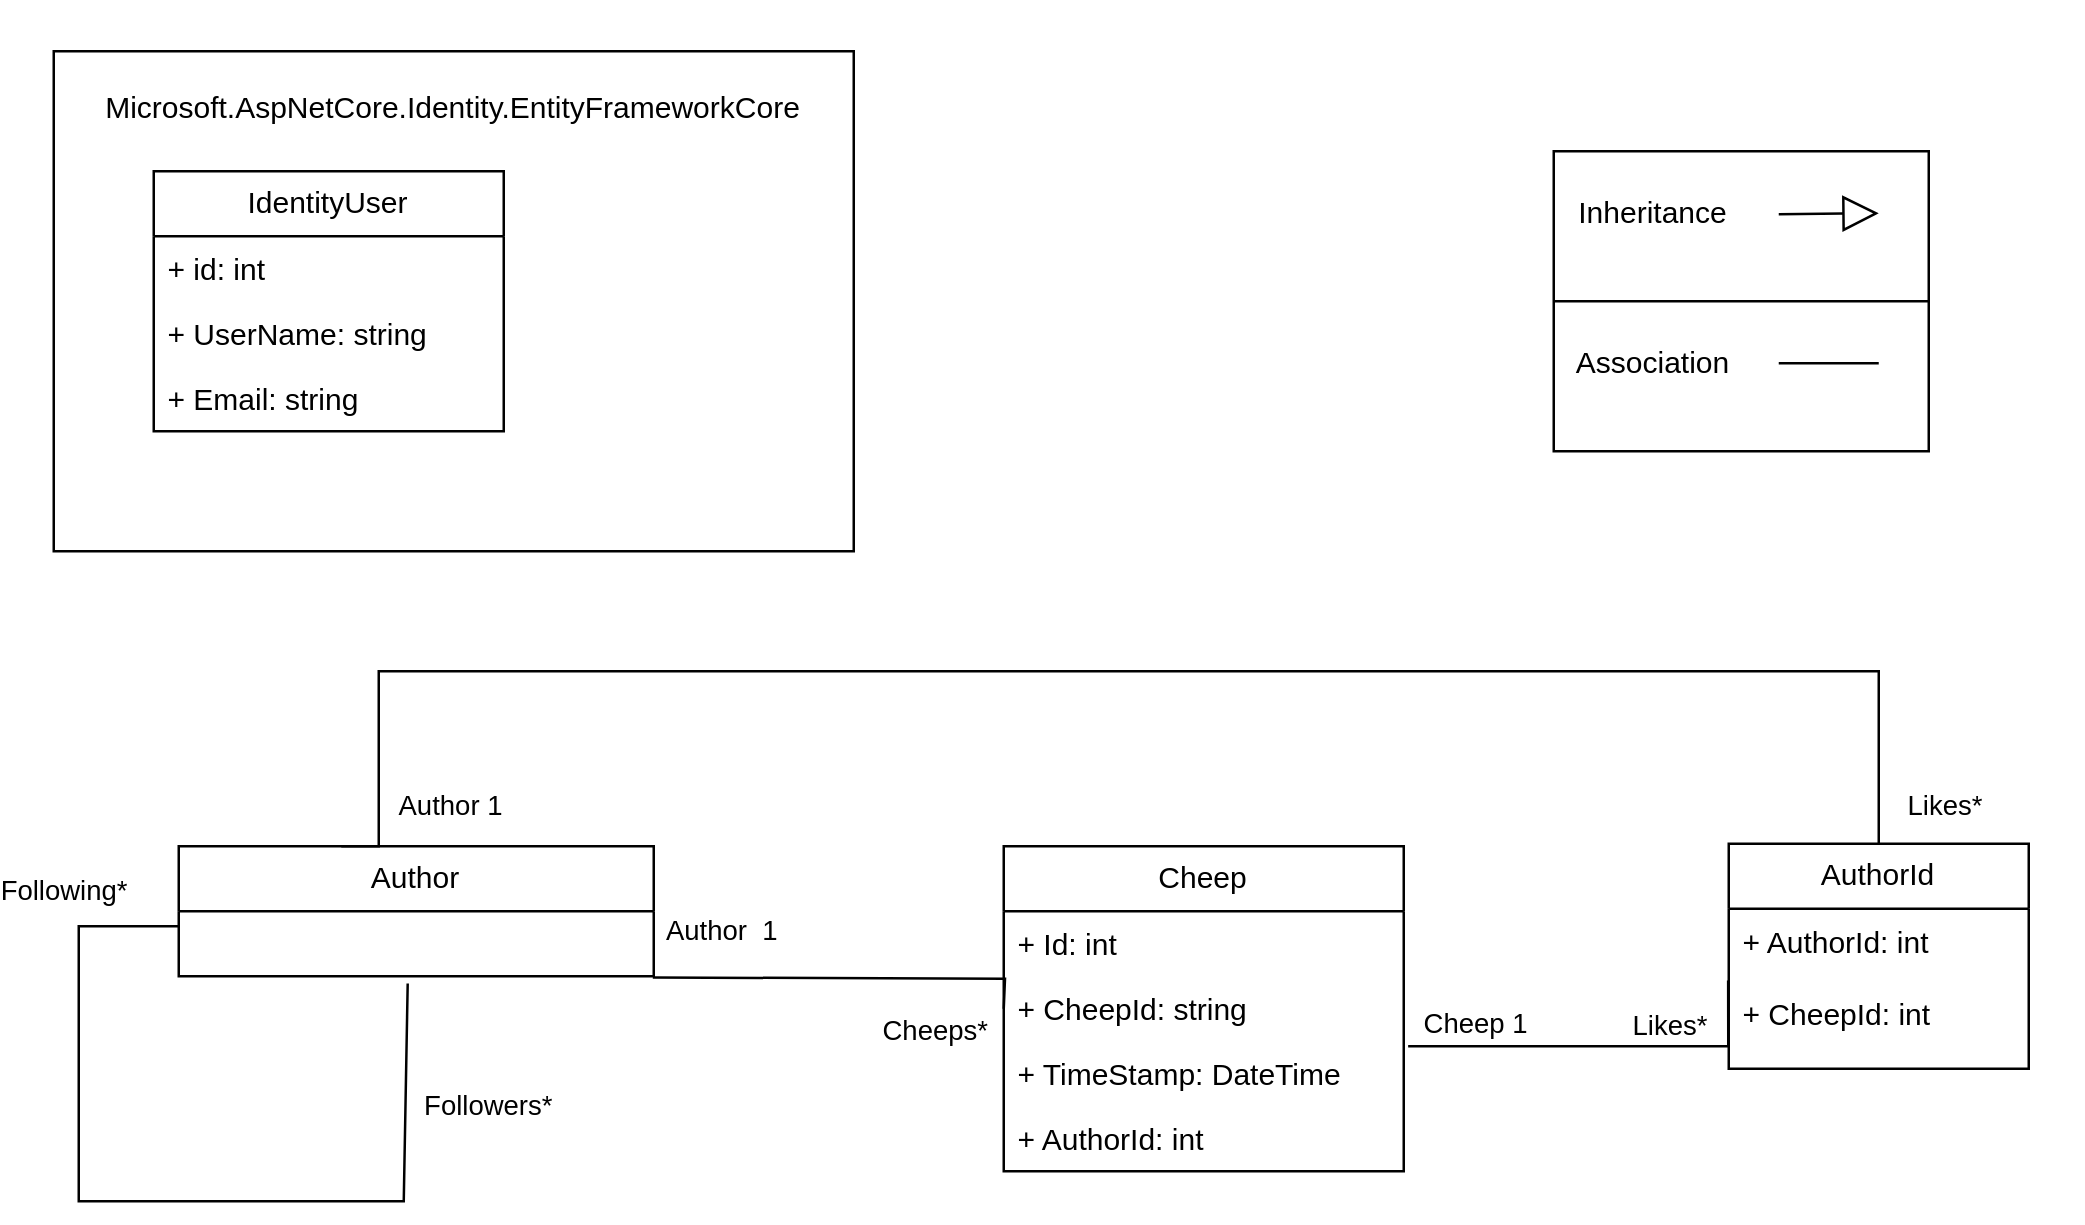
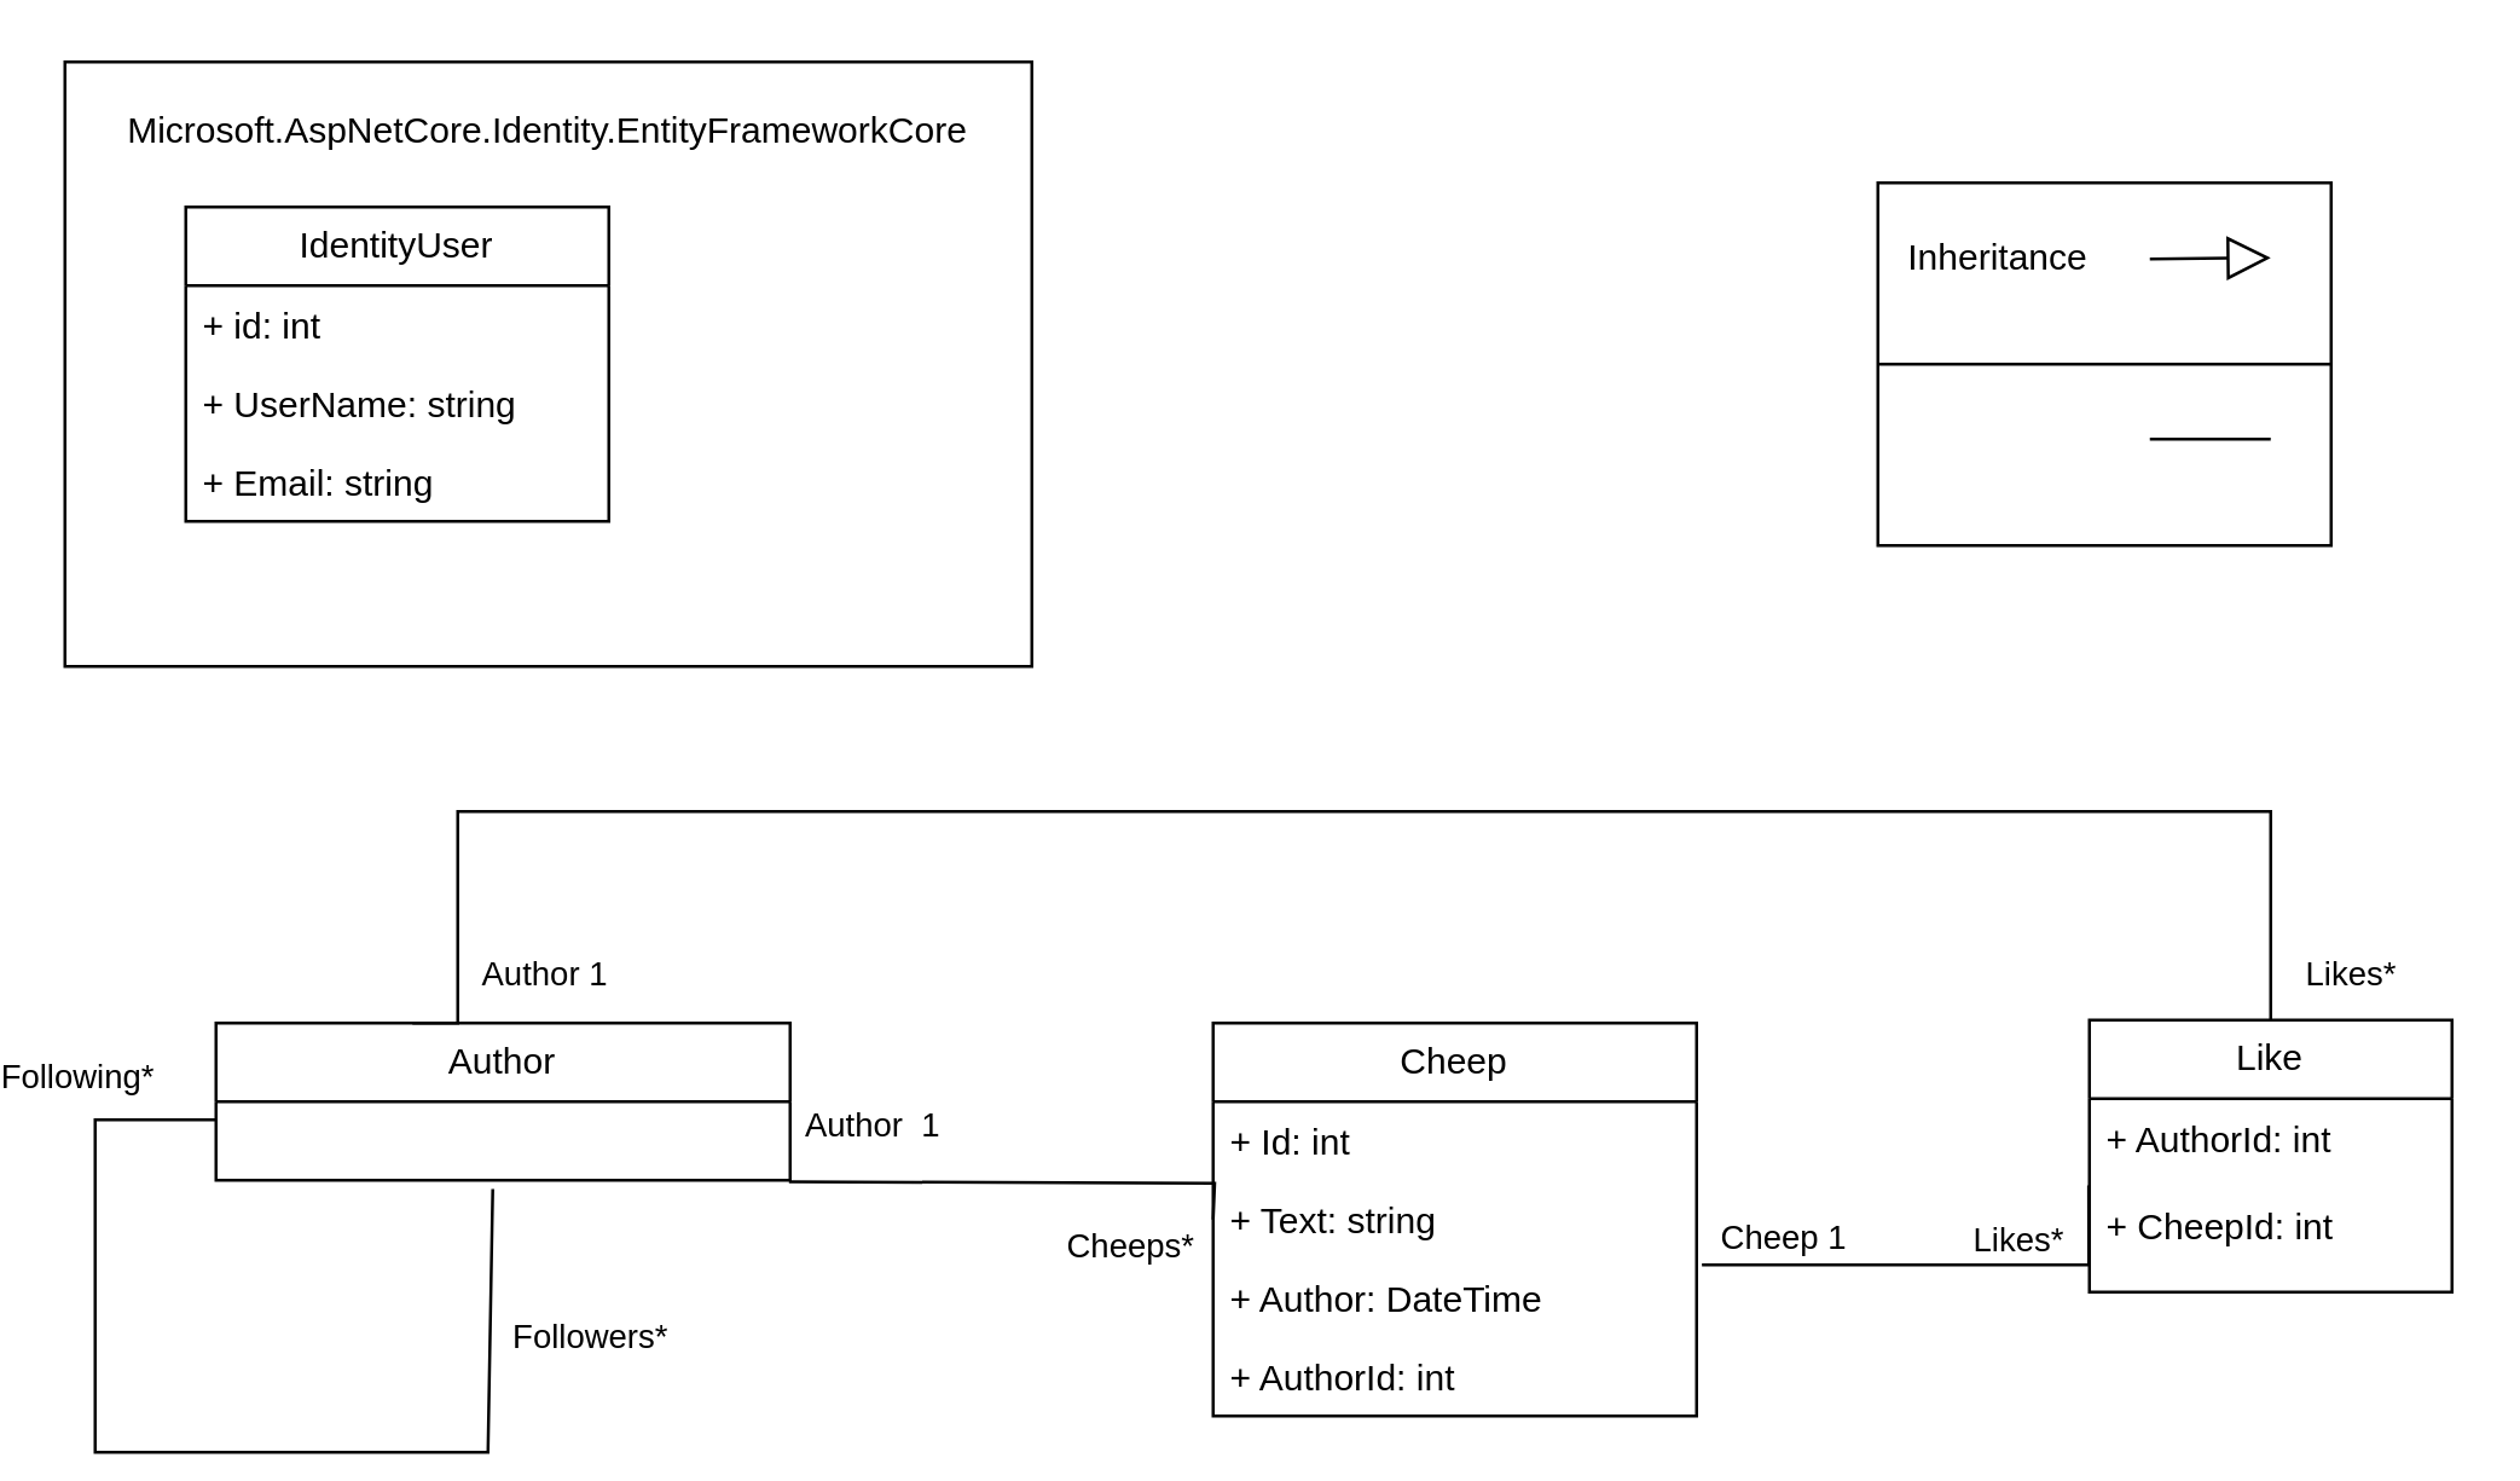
  <mxCell id="0" />
  <mxCell id="1" parent="0" />
  <mxCell id="2" value="" style="rounded=0;whiteSpace=wrap;html=1;" vertex="1" parent="1"><mxGeometry x="620" y="60" width="150" height="120" as="geometry" /></mxCell>
  <mxCell id="3" value="Author" style="swimlane;fontStyle=0;childLayout=stackLayout;horizontal=1;startSize=26;fillColor=none;horizontalStack=0;resizeParent=1;resizeParentMax=0;resizeLast=0;collapsible=1;marginBottom=0;whiteSpace=wrap;html=1;" parent="1" vertex="1"><mxGeometry x="70" y="338" width="190" height="52" as="geometry" /></mxCell>
  <mxCell id="4" value="" style="endArrow=none;html=1;rounded=0;entryX=0.482;entryY=1.111;entryDx=0;entryDy=0;entryPerimeter=0;" parent="3" edge="1"><mxGeometry width="50" height="50" relative="1" as="geometry"><mxPoint y="32" as="sourcePoint" /><mxPoint x="91.58" y="54.886" as="targetPoint" /><Array as="points"><mxPoint x="-40" y="32" /><mxPoint x="-40" y="142" /><mxPoint x="20" y="142" /><mxPoint x="90" y="142" /></Array></mxGeometry></mxCell>
  <mxCell id="5" value="Cheep" style="swimlane;fontStyle=0;childLayout=stackLayout;horizontal=1;startSize=26;fillColor=none;horizontalStack=0;resizeParent=1;resizeParentMax=0;resizeLast=0;collapsible=1;marginBottom=0;whiteSpace=wrap;html=1;" parent="1" vertex="1"><mxGeometry x="400" y="338" width="160" height="130" as="geometry" /></mxCell>
  <mxCell id="6" value="+ Id: int&amp;nbsp;&amp;nbsp;" style="text;strokeColor=none;fillColor=none;align=left;verticalAlign=top;spacingLeft=4;spacingRight=4;overflow=hidden;rotatable=0;points=[[0,0.5],[1,0.5]];portConstraint=eastwest;whiteSpace=wrap;html=1;" parent="5" vertex="1"><mxGeometry y="26" width="160" height="26" as="geometry" /></mxCell>
- <mxCell id="7" value="+ CheepId: string&amp;nbsp;&lt;br&gt;" style="text;strokeColor=none;fillColor=none;align=left;verticalAlign=top;spacingLeft=4;spacingRight=4;overflow=hidden;rotatable=0;points=[[0,0.5],[1,0.5]];portConstraint=eastwest;whiteSpace=wrap;html=1;" vertex="1" parent="5"><mxGeometry y="52" width="160" height="26" as="geometry" /></mxCell>
- <mxCell id="8" value="+ TimeStamp: DateTime" style="text;strokeColor=none;fillColor=none;align=left;verticalAlign=top;spacingLeft=4;spacingRight=4;overflow=hidden;rotatable=0;points=[[0,0.5],[1,0.5]];portConstraint=eastwest;whiteSpace=wrap;html=1;" parent="5" vertex="1"><mxGeometry y="78" width="160" height="26" as="geometry" /></mxCell>
+ <mxCell id="7" value="+ Text: string&amp;nbsp;&lt;br&gt;" style="text;strokeColor=none;fillColor=none;align=left;verticalAlign=top;spacingLeft=4;spacingRight=4;overflow=hidden;rotatable=0;points=[[0,0.5],[1,0.5]];portConstraint=eastwest;whiteSpace=wrap;html=1;" vertex="1" parent="5"><mxGeometry y="52" width="160" height="26" as="geometry" /></mxCell>
+ <mxCell id="8" value="+ Author: DateTime" style="text;strokeColor=none;fillColor=none;align=left;verticalAlign=top;spacingLeft=4;spacingRight=4;overflow=hidden;rotatable=0;points=[[0,0.5],[1,0.5]];portConstraint=eastwest;whiteSpace=wrap;html=1;" parent="5" vertex="1"><mxGeometry y="78" width="160" height="26" as="geometry" /></mxCell>
  <mxCell id="9" value="+ AuthorId: int&amp;nbsp;&lt;br&gt;&lt;br&gt;" style="text;strokeColor=none;fillColor=none;align=left;verticalAlign=top;spacingLeft=4;spacingRight=4;overflow=hidden;rotatable=0;points=[[0,0.5],[1,0.5]];portConstraint=eastwest;whiteSpace=wrap;html=1;" parent="5" vertex="1"><mxGeometry y="104" width="160" height="26" as="geometry" /></mxCell>
- <mxCell id="10" value="AuthorId" style="swimlane;fontStyle=0;childLayout=stackLayout;horizontal=1;startSize=26;fillColor=none;horizontalStack=0;resizeParent=1;resizeParentMax=0;resizeLast=0;collapsible=1;marginBottom=0;whiteSpace=wrap;html=1;" parent="1" vertex="1"><mxGeometry x="690" y="337" width="120" height="90" as="geometry" /></mxCell>
+ <mxCell id="10" value="Like" style="swimlane;fontStyle=0;childLayout=stackLayout;horizontal=1;startSize=26;fillColor=none;horizontalStack=0;resizeParent=1;resizeParentMax=0;resizeLast=0;collapsible=1;marginBottom=0;whiteSpace=wrap;html=1;" parent="1" vertex="1"><mxGeometry x="690" y="337" width="120" height="90" as="geometry" /></mxCell>
  <mxCell id="11" value="+ AuthorId: int&amp;nbsp;&lt;br&gt;&lt;br&gt;+ CheepId: int" style="text;strokeColor=none;fillColor=none;align=left;verticalAlign=top;spacingLeft=4;spacingRight=4;overflow=hidden;rotatable=0;points=[[0,0.5],[1,0.5]];portConstraint=eastwest;whiteSpace=wrap;html=1;" parent="10" vertex="1"><mxGeometry y="26" width="120" height="64" as="geometry" /></mxCell>
  <mxCell id="12" value="" style="endArrow=none;html=1;edgeStyle=orthogonalEdgeStyle;rounded=0;entryX=0;entryY=0.5;entryDx=0;entryDy=0;exitX=0.998;exitY=1.019;exitDx=0;exitDy=0;exitPerimeter=0;" parent="1" edge="1"><mxGeometry relative="1" as="geometry"><mxPoint x="259.62" y="390.494" as="sourcePoint" /><mxPoint x="400" y="403" as="targetPoint" /></mxGeometry></mxCell>
  <mxCell id="13" value="Cheeps*" style="edgeLabel;resizable=0;html=1;align=left;verticalAlign=bottom;" parent="12" connectable="0" vertex="1"><mxGeometry x="-1" relative="1" as="geometry"><mxPoint x="90" y="30" as="offset" /></mxGeometry></mxCell>
  <mxCell id="14" value="Author&amp;nbsp; 1" style="edgeLabel;resizable=0;html=1;align=right;verticalAlign=bottom;" parent="12" connectable="0" vertex="1"><mxGeometry x="1" relative="1" as="geometry"><mxPoint x="-90" y="-23" as="offset" /></mxGeometry></mxCell>
  <mxCell id="15" value="" style="endArrow=none;html=1;edgeStyle=orthogonalEdgeStyle;rounded=0;entryX=-0.002;entryY=0.449;entryDx=0;entryDy=0;entryPerimeter=0;exitX=1.011;exitY=1.077;exitDx=0;exitDy=0;exitPerimeter=0;" parent="1" target="11" edge="1"><mxGeometry relative="1" as="geometry"><mxPoint x="561.76" y="418.002" as="sourcePoint" /><mxPoint x="720" y="418" as="targetPoint" /><Array as="points"><mxPoint x="690" y="418" /></Array></mxGeometry></mxCell>
  <mxCell id="16" value="Likes*&amp;nbsp;" style="edgeLabel;resizable=0;html=1;align=left;verticalAlign=bottom;" parent="15" connectable="0" vertex="1"><mxGeometry x="-1" relative="1" as="geometry"><mxPoint x="88" as="offset" /></mxGeometry></mxCell>
  <mxCell id="17" value="Cheep 1" style="edgeLabel;resizable=0;html=1;align=right;verticalAlign=bottom;" parent="15" connectable="0" vertex="1"><mxGeometry x="1" relative="1" as="geometry"><mxPoint x="-80" y="25" as="offset" /></mxGeometry></mxCell>
  <mxCell id="18" value="" style="endArrow=none;html=1;edgeStyle=orthogonalEdgeStyle;rounded=0;entryX=0.5;entryY=0;entryDx=0;entryDy=0;exitX=0.5;exitY=0;exitDx=0;exitDy=0;" parent="1" target="10" edge="1"><mxGeometry relative="1" as="geometry"><mxPoint x="135" y="338" as="sourcePoint" /><mxPoint x="800.68" y="297.28" as="targetPoint" /><Array as="points"><mxPoint x="150" y="338" /><mxPoint x="150" y="268" /><mxPoint x="750" y="268" /></Array></mxGeometry></mxCell>
  <mxCell id="19" value="Author 1" style="edgeLabel;resizable=0;html=1;align=right;verticalAlign=bottom;" parent="18" connectable="0" vertex="1"><mxGeometry x="1" relative="1" as="geometry"><mxPoint x="-550" y="-7" as="offset" /></mxGeometry></mxCell>
  <mxCell id="20" value="IdentityUser" style="swimlane;fontStyle=0;childLayout=stackLayout;horizontal=1;startSize=26;fillColor=none;horizontalStack=0;resizeParent=1;resizeParentMax=0;resizeLast=0;collapsible=1;marginBottom=0;whiteSpace=wrap;html=1;" parent="1" vertex="1"><mxGeometry x="60" y="68" width="140" height="104" as="geometry" /></mxCell>
  <mxCell id="21" value="+ id: int" style="text;strokeColor=none;fillColor=none;align=left;verticalAlign=top;spacingLeft=4;spacingRight=4;overflow=hidden;rotatable=0;points=[[0,0.5],[1,0.5]];portConstraint=eastwest;whiteSpace=wrap;html=1;" parent="20" vertex="1"><mxGeometry y="26" width="140" height="26" as="geometry" /></mxCell>
  <mxCell id="22" value="+ UserName: string" style="text;strokeColor=none;fillColor=none;align=left;verticalAlign=top;spacingLeft=4;spacingRight=4;overflow=hidden;rotatable=0;points=[[0,0.5],[1,0.5]];portConstraint=eastwest;whiteSpace=wrap;html=1;" parent="20" vertex="1"><mxGeometry y="52" width="140" height="26" as="geometry" /></mxCell>
  <mxCell id="23" value="+ Email: string" style="text;strokeColor=none;fillColor=none;align=left;verticalAlign=top;spacingLeft=4;spacingRight=4;overflow=hidden;rotatable=0;points=[[0,0.5],[1,0.5]];portConstraint=eastwest;whiteSpace=wrap;html=1;" parent="20" vertex="1"><mxGeometry y="78" width="140" height="26" as="geometry" /></mxCell>
  <mxCell id="24" value="Likes*" style="edgeLabel;resizable=0;html=1;align=left;verticalAlign=bottom;" parent="1" connectable="0" vertex="1"><mxGeometry x="760" y="330" as="geometry" /></mxCell>
  <mxCell id="25" value="" style="html=1;whiteSpace=wrap;fillColor=none;" parent="1" vertex="1"><mxGeometry x="20" y="20" width="320" height="200" as="geometry" /></mxCell>
  <mxCell id="26" value="Microsoft.AspNetCore.Identity.EntityFrameworkCore" style="text;html=1;strokeColor=none;fillColor=none;align=center;verticalAlign=middle;whiteSpace=wrap;rounded=0;" parent="1" vertex="1"><mxGeometry x="150" y="28" width="60" height="30" as="geometry" /></mxCell>
  <mxCell id="27" value="Followers*" style="edgeLabel;resizable=0;html=1;align=right;verticalAlign=bottom;" parent="1" connectable="0" vertex="1"><mxGeometry x="220.002" y="450" as="geometry" /></mxCell>
  <mxCell id="28" value="Following*" style="edgeLabel;resizable=0;html=1;align=right;verticalAlign=bottom;" parent="1" connectable="0" vertex="1"><mxGeometry x="50.002" y="364" as="geometry" /></mxCell>
  <mxCell id="29" value="" style="endArrow=block;endFill=0;endSize=12;html=1;rounded=0;" edge="1" parent="1"><mxGeometry width="160" relative="1" as="geometry"><mxPoint x="710" y="85.2" as="sourcePoint" /><mxPoint x="750" y="84.8" as="targetPoint" /></mxGeometry></mxCell>
  <mxCell id="30" value="Inheritance" style="text;html=1;strokeColor=none;fillColor=none;align=center;verticalAlign=middle;whiteSpace=wrap;rounded=0;" vertex="1" parent="1"><mxGeometry x="630" y="70" width="60" height="30" as="geometry" /></mxCell>
- <mxCell id="31" value="Association" style="text;html=1;strokeColor=none;fillColor=none;align=center;verticalAlign=middle;whiteSpace=wrap;rounded=0;" vertex="1" parent="1"><mxGeometry x="630" y="130" width="60" height="30" as="geometry" /></mxCell>
  <mxCell id="32" value="" style="endArrow=none;html=1;rounded=0;" edge="1" parent="1"><mxGeometry width="50" height="50" relative="1" as="geometry"><mxPoint x="710" y="144.84" as="sourcePoint" /><mxPoint x="750" y="144.84" as="targetPoint" /></mxGeometry></mxCell>
  <mxCell id="33" value="" style="endArrow=none;html=1;rounded=0;entryX=1;entryY=0.5;entryDx=0;entryDy=0;exitX=0;exitY=0.5;exitDx=0;exitDy=0;" edge="1" parent="1" source="2" target="2"><mxGeometry width="50" height="50" relative="1" as="geometry"><mxPoint x="480" y="240" as="sourcePoint" /><mxPoint x="530" y="190" as="targetPoint" /></mxGeometry></mxCell>
